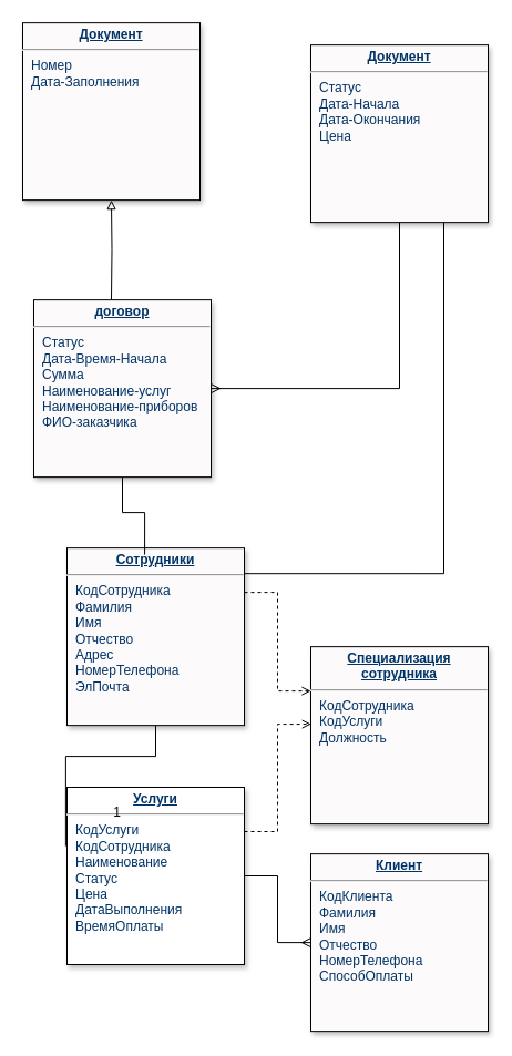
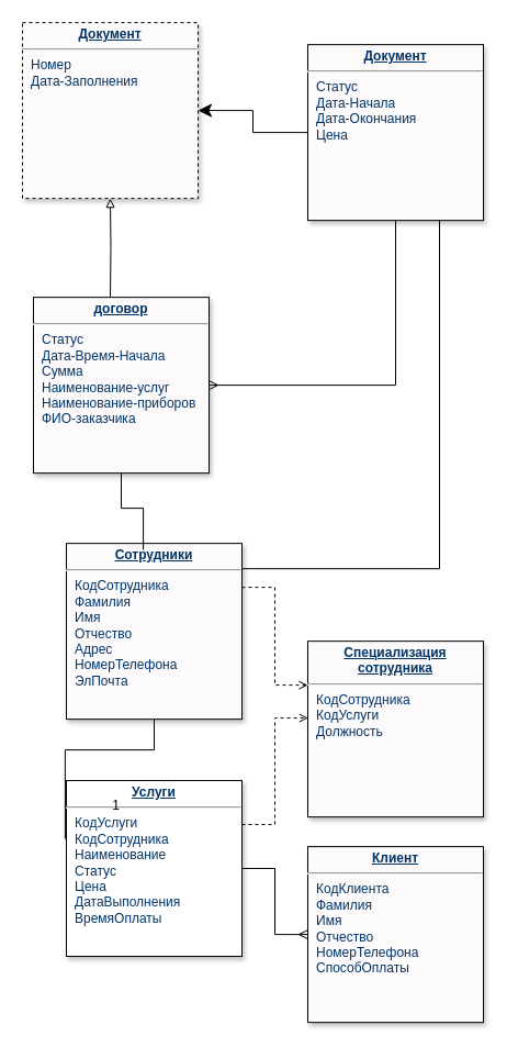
  <mxCell id="0" />
  <mxCell id="1" parent="0" />
  <mxCell id="2" style="edgeStyle=orthogonalEdgeStyle;rounded=0;orthogonalLoop=1;jettySize=auto;html=1;exitX=1;exitY=0.25;exitDx=0;exitDy=0;entryX=0.002;entryY=0.437;entryDx=0;entryDy=0;entryPerimeter=0;dashed=1;endArrow=open;endFill=0;" parent="1" source="4" target="8" edge="1"><mxGeometry relative="1" as="geometry" /></mxCell>
  <mxCell id="3" style="edgeStyle=orthogonalEdgeStyle;rounded=0;orthogonalLoop=1;jettySize=auto;html=1;exitX=1;exitY=0.5;exitDx=0;exitDy=0;entryX=0;entryY=0.5;entryDx=0;entryDy=0;startArrow=none;startFill=0;endArrow=ERmany;endFill=0;targetPerimeterSpacing=0;" parent="1" source="4" target="18" edge="1"><mxGeometry relative="1" as="geometry" /></mxCell>
  <mxCell id="4" value="&lt;p style=&quot;margin: 0px ; margin-top: 4px ; text-align: center ; text-decoration: underline&quot;&gt;&lt;b&gt;Услуги&lt;/b&gt;&lt;/p&gt;&lt;hr&gt;&lt;p style=&quot;margin: 0px ; margin-left: 8px&quot;&gt;КодУслуги&lt;/p&gt;&lt;p style=&quot;margin: 0px ; margin-left: 8px&quot;&gt;КодСотрудника&lt;br&gt;Наименование&lt;br&gt;Статус&lt;/p&gt;&lt;p style=&quot;margin: 0px ; margin-left: 8px&quot;&gt;Цена&lt;br&gt;ДатаВыполнения&lt;/p&gt;&lt;p style=&quot;margin: 0px ; margin-left: 8px&quot;&gt;ВремяОплаты&lt;/p&gt;" style="verticalAlign=top;align=left;overflow=fill;fontSize=12;fontFamily=Helvetica;html=1;strokeColor=#000000;shadow=1;fillColor=#FFFFFF;fontColor=#003366" parent="1" vertex="1"><mxGeometry x="60" y="710" width="160" height="160" as="geometry" /></mxCell>
  <mxCell id="5" style="edgeStyle=orthogonalEdgeStyle;rounded=0;orthogonalLoop=1;jettySize=auto;html=1;entryX=0;entryY=0.25;entryDx=0;entryDy=0;startArrow=none;startFill=0;endArrow=open;endFill=0;targetPerimeterSpacing=0;dashed=1;exitX=1;exitY=0.25;exitDx=0;exitDy=0;" parent="1" source="7" target="8" edge="1"><mxGeometry relative="1" as="geometry"><mxPoint x="484" y="540" as="sourcePoint" /></mxGeometry></mxCell>
  <mxCell id="6" style="edgeStyle=orthogonalEdgeStyle;rounded=0;orthogonalLoop=1;jettySize=auto;html=1;exitX=0.5;exitY=1;exitDx=0;exitDy=0;entryX=-0.007;entryY=0.332;entryDx=0;entryDy=0;entryPerimeter=0;startArrow=none;startFill=0;endArrow=none;endFill=0;targetPerimeterSpacing=0;" parent="1" source="7" target="4" edge="1"><mxGeometry relative="1" as="geometry" /></mxCell>
  <mxCell id="7" value="&lt;p style=&quot;margin: 0px ; margin-top: 4px ; text-align: center ; text-decoration: underline&quot;&gt;&lt;strong&gt;Сотрудники&lt;/strong&gt;&lt;/p&gt;&lt;hr&gt;&lt;p style=&quot;margin: 0px ; margin-left: 8px&quot;&gt;КодСотрудника&lt;/p&gt;&lt;p style=&quot;margin: 0px ; margin-left: 8px&quot;&gt;Фамилия&lt;/p&gt;&lt;p style=&quot;margin: 0px ; margin-left: 8px&quot;&gt;Имя&lt;br&gt;Отчество&lt;/p&gt;&lt;p style=&quot;margin: 0px ; margin-left: 8px&quot;&gt;Адрес&lt;/p&gt;&lt;p style=&quot;margin: 0px ; margin-left: 8px&quot;&gt;НомерТелефона&lt;/p&gt;&lt;p style=&quot;margin: 0px ; margin-left: 8px&quot;&gt;ЭлПочта&lt;/p&gt;" style="verticalAlign=top;align=left;overflow=fill;fontSize=12;fontFamily=Helvetica;html=1;strokeColor=#000103;shadow=1;fillColor=#FCFAFB;fontColor=#003366" parent="1" vertex="1"><mxGeometry x="60" y="494.14" width="160" height="160" as="geometry" /></mxCell>
  <mxCell id="8" value="&lt;p style=&quot;margin: 0px ; margin-top: 4px ; text-align: center ; text-decoration: underline&quot;&gt;&lt;strong&gt;Специализация &lt;br&gt;сотрудника&lt;/strong&gt;&lt;/p&gt;&lt;hr&gt;&lt;p style=&quot;margin: 0px ; margin-left: 8px&quot;&gt;КодСотрудника&lt;/p&gt;&lt;p style=&quot;margin: 0px ; margin-left: 8px&quot;&gt;КодУслуги&lt;/p&gt;&lt;p style=&quot;margin: 0px ; margin-left: 8px&quot;&gt;Должность&lt;/p&gt;" style="verticalAlign=top;align=left;overflow=fill;fontSize=12;fontFamily=Helvetica;html=1;strokeColor=#000103;shadow=1;fillColor=#FCFAFB;fontColor=#003366" parent="1" vertex="1"><mxGeometry x="280" y="583.14" width="160" height="160" as="geometry" /></mxCell>
- <mxCell id="9" value="&lt;p style=&quot;margin: 0px ; margin-top: 4px ; text-align: center ; text-decoration: underline&quot;&gt;&lt;b&gt;Документ&lt;/b&gt;&lt;/p&gt;&lt;hr&gt;&lt;p style=&quot;margin: 0px ; margin-left: 8px&quot;&gt;Номер&lt;/p&gt;&lt;p style=&quot;margin: 0px ; margin-left: 8px&quot;&gt;Дата-Заполнения&lt;/p&gt;" style="verticalAlign=top;align=left;overflow=fill;fontSize=12;fontFamily=Helvetica;html=1;strokeColor=#000103;shadow=1;fillColor=#FCFAFB;fontColor=#003366" parent="1" vertex="1"><mxGeometry x="20" y="20.14" width="160" height="160" as="geometry" /></mxCell>
+ <mxCell id="9" value="&lt;p style=&quot;margin: 0px ; margin-top: 4px ; text-align: center ; text-decoration: underline&quot;&gt;&lt;b&gt;Документ&lt;/b&gt;&lt;/p&gt;&lt;hr&gt;&lt;p style=&quot;margin: 0px ; margin-left: 8px&quot;&gt;Номер&lt;/p&gt;&lt;p style=&quot;margin: 0px ; margin-left: 8px&quot;&gt;Дата-Заполнения&lt;/p&gt;" style="verticalAlign=top;align=left;overflow=fill;fontSize=12;fontFamily=Helvetica;html=1;strokeColor=#000103;shadow=1;fillColor=#FCFAFB;fontColor=#003366;dashed=1;" parent="1" vertex="1"><mxGeometry x="20" y="20.14" width="160" height="160" as="geometry" /></mxCell>
  <mxCell id="10" style="edgeStyle=orthogonalEdgeStyle;rounded=0;orthogonalLoop=1;jettySize=auto;html=1;entryX=0.5;entryY=1;entryDx=0;entryDy=0;endArrow=block;endFill=0;targetPerimeterSpacing=0;" parent="1" target="9" edge="1"><mxGeometry relative="1" as="geometry"><mxPoint x="100" y="270" as="sourcePoint" /></mxGeometry></mxCell>
  <mxCell id="11" style="rounded=0;orthogonalLoop=1;jettySize=auto;html=1;entryX=0.5;entryY=1;entryDx=0;entryDy=0;startArrow=ERmany;startFill=0;endArrow=none;endFill=0;targetPerimeterSpacing=0;edgeStyle=orthogonalEdgeStyle;" parent="1" source="13" target="16" edge="1"><mxGeometry relative="1" as="geometry" /></mxCell>
  <mxCell id="12" style="edgeStyle=orthogonalEdgeStyle;rounded=0;orthogonalLoop=1;jettySize=auto;html=1;exitX=0.5;exitY=1;exitDx=0;exitDy=0;startArrow=none;startFill=0;endArrow=none;endFill=0;targetPerimeterSpacing=0;entryX=0.438;entryY=0.037;entryDx=0;entryDy=0;entryPerimeter=0;" parent="1" source="13" target="7" edge="1"><mxGeometry relative="1" as="geometry"><mxPoint x="130" y="490" as="targetPoint" /></mxGeometry></mxCell>
  <mxCell id="13" value="&lt;p style=&quot;margin: 0px ; margin-top: 4px ; text-align: center ; text-decoration: underline&quot;&gt;&lt;b&gt;договор&lt;/b&gt;&lt;/p&gt;&lt;hr&gt;&lt;p style=&quot;margin: 0px ; margin-left: 8px&quot;&gt;Статус&lt;/p&gt;&lt;p style=&quot;margin: 0px ; margin-left: 8px&quot;&gt;Дата-Время-Начала&lt;/p&gt;&lt;p style=&quot;margin: 0px ; margin-left: 8px&quot;&gt;Сумма&lt;br&gt;Наименование-услуг&lt;/p&gt;&lt;p style=&quot;margin: 0px ; margin-left: 8px&quot;&gt;Наименование-приборов&lt;/p&gt;&lt;p style=&quot;margin: 0px ; margin-left: 8px&quot;&gt;ФИО-заказчика&lt;/p&gt;" style="verticalAlign=top;align=left;overflow=fill;fontSize=12;fontFamily=Helvetica;html=1;strokeColor=#000103;shadow=1;fillColor=#FCFAFB;fontColor=#003366" parent="1" vertex="1"><mxGeometry x="30" y="270.14" width="160" height="160" as="geometry" /></mxCell>
  <mxCell id="14" style="edgeStyle=orthogonalEdgeStyle;rounded=0;orthogonalLoop=1;jettySize=auto;html=1;exitX=0.75;exitY=1;exitDx=0;exitDy=0;entryX=1.001;entryY=0.144;entryDx=0;entryDy=0;startArrow=none;startFill=0;endArrow=none;endFill=0;targetPerimeterSpacing=0;entryPerimeter=0;" parent="1" source="16" target="7" edge="1"><mxGeometry relative="1" as="geometry" /></mxCell>
+ <mxCell id="15" style="edgeStyle=orthogonalEdgeStyle;rounded=0;orthogonalLoop=1;jettySize=auto;html=1;endSize=10;" edge="1" parent="1" source="16" target="9"><mxGeometry relative="1" as="geometry"><mxPoint x="190" y="120.14" as="targetPoint" /></mxGeometry></mxCell>
  <mxCell id="16" value="&lt;p style=&quot;margin: 0px ; margin-top: 4px ; text-align: center ; text-decoration: underline&quot;&gt;&lt;b&gt;Документ&lt;/b&gt;&lt;/p&gt;&lt;hr&gt;&lt;p style=&quot;margin: 0px ; margin-left: 8px&quot;&gt;Статус&lt;/p&gt;&lt;p style=&quot;margin: 0px ; margin-left: 8px&quot;&gt;Дата-Начала&lt;/p&gt;&lt;p style=&quot;margin: 0px ; margin-left: 8px&quot;&gt;Дата-Окончания&lt;br&gt;Цена&lt;/p&gt;" style="verticalAlign=top;align=left;overflow=fill;fontSize=12;fontFamily=Helvetica;html=1;strokeColor=#000103;shadow=1;fillColor=#FCFAFB;fontColor=#003366" parent="1" vertex="1"><mxGeometry x="280" y="40.14" width="160" height="160" as="geometry" /></mxCell>
  <mxCell id="17" value="1" style="text;html=1;align=center;verticalAlign=middle;resizable=0;points=[];;autosize=1;" parent="1" vertex="1"><mxGeometry x="95" y="723" width="20" height="20" as="geometry" /></mxCell>
  <mxCell id="18" value="&lt;p style=&quot;margin: 0px ; margin-top: 4px ; text-align: center ; text-decoration: underline&quot;&gt;&lt;b&gt;Клиент&lt;/b&gt;&lt;/p&gt;&lt;hr&gt;&lt;p style=&quot;margin: 0px ; margin-left: 8px&quot;&gt;КодКлиента&lt;/p&gt;&lt;p style=&quot;margin: 0px ; margin-left: 8px&quot;&gt;Фамилия&lt;/p&gt;&lt;p style=&quot;margin: 0px ; margin-left: 8px&quot;&gt;Имя&lt;br&gt;Отчество&lt;/p&gt;&lt;p style=&quot;margin: 0px ; margin-left: 8px&quot;&gt;НомерТелефона&lt;/p&gt;&lt;p style=&quot;margin: 0px ; margin-left: 8px&quot;&gt;СпособОплаты&lt;/p&gt;" style="verticalAlign=top;align=left;overflow=fill;fontSize=12;fontFamily=Helvetica;html=1;strokeColor=#000103;shadow=1;fillColor=#FCFAFB;fontColor=#003366" parent="1" vertex="1"><mxGeometry x="280" y="770.14" width="160" height="160" as="geometry" /></mxCell>
